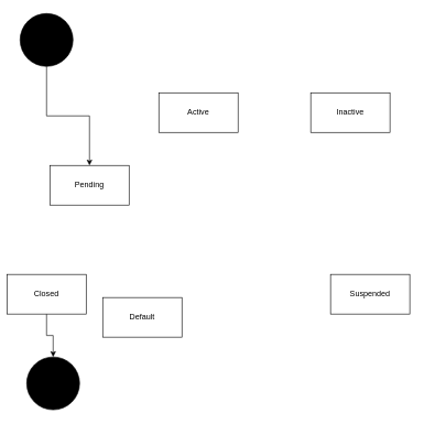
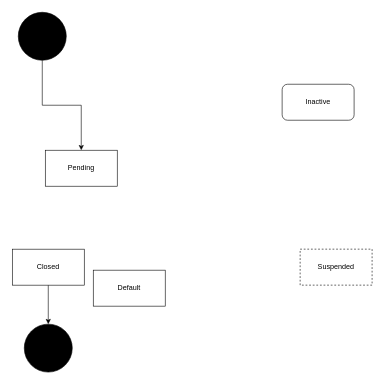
  <mxCell id="0" />
  <mxCell id="1" parent="0" />
  <mxCell id="2" value="Pending" style="rounded=0;whiteSpace=wrap;html=1;" vertex="1" parent="1"><mxGeometry x="75" y="250" width="120" height="60" as="geometry" /></mxCell>
- <mxCell id="3" value="Active" style="rounded=0;whiteSpace=wrap;html=1;" vertex="1" parent="1"><mxGeometry x="240" y="140" width="120" height="60" as="geometry" /></mxCell>
- <mxCell id="4" value="Suspended" style="rounded=0;whiteSpace=wrap;html=1;" vertex="1" parent="1"><mxGeometry x="500" y="415" width="120" height="60" as="geometry" /></mxCell>
+ <mxCell id="4" value="Suspended" style="rounded=0;whiteSpace=wrap;html=1;dashed=1;" vertex="1" parent="1"><mxGeometry x="500" y="415" width="120" height="60" as="geometry" /></mxCell>
  <mxCell id="5" value="Default" style="rounded=0;whiteSpace=wrap;html=1;" vertex="1" parent="1"><mxGeometry x="155" y="450" width="120" height="60" as="geometry" /></mxCell>
  <mxCell id="6" style="edgeStyle=orthogonalEdgeStyle;rounded=0;orthogonalLoop=1;jettySize=auto;html=1;entryX=0.5;entryY=0;entryDx=0;entryDy=0;" edge="1" parent="1" source="7" target="11"><mxGeometry relative="1" as="geometry" /></mxCell>
- <mxCell id="7" value="Closed" style="rounded=0;whiteSpace=wrap;html=1;" vertex="1" parent="1"><mxGeometry x="10" y="415" width="120" height="60" as="geometry" /></mxCell>
- <mxCell id="8" value="Inactive" style="rounded=0;whiteSpace=wrap;html=1;" vertex="1" parent="1"><mxGeometry x="470" y="140" width="120" height="60" as="geometry" /></mxCell>
+ <mxCell id="7" value="Closed" style="rounded=0;whiteSpace=wrap;html=1;" vertex="1" parent="1"><mxGeometry x="20" y="415" width="120" height="60" as="geometry" /></mxCell>
+ <mxCell id="8" value="Inactive" style="whiteSpace=wrap;html=1;rounded=1;" vertex="1" parent="1"><mxGeometry x="470" y="140" width="120" height="60" as="geometry" /></mxCell>
  <mxCell id="9" style="edgeStyle=orthogonalEdgeStyle;rounded=0;orthogonalLoop=1;jettySize=auto;html=1;" edge="1" parent="1" source="10" target="2"><mxGeometry relative="1" as="geometry" /></mxCell>
  <mxCell id="10" value="" style="ellipse;whiteSpace=wrap;html=1;aspect=fixed;fillColor=#000000;" vertex="1" parent="1"><mxGeometry x="30" y="20" width="80" height="80" as="geometry" /></mxCell>
  <mxCell id="11" value="" style="ellipse;whiteSpace=wrap;html=1;aspect=fixed;fillColor=#000000;" vertex="1" parent="1"><mxGeometry x="40" y="540" width="80" height="80" as="geometry" /></mxCell>
